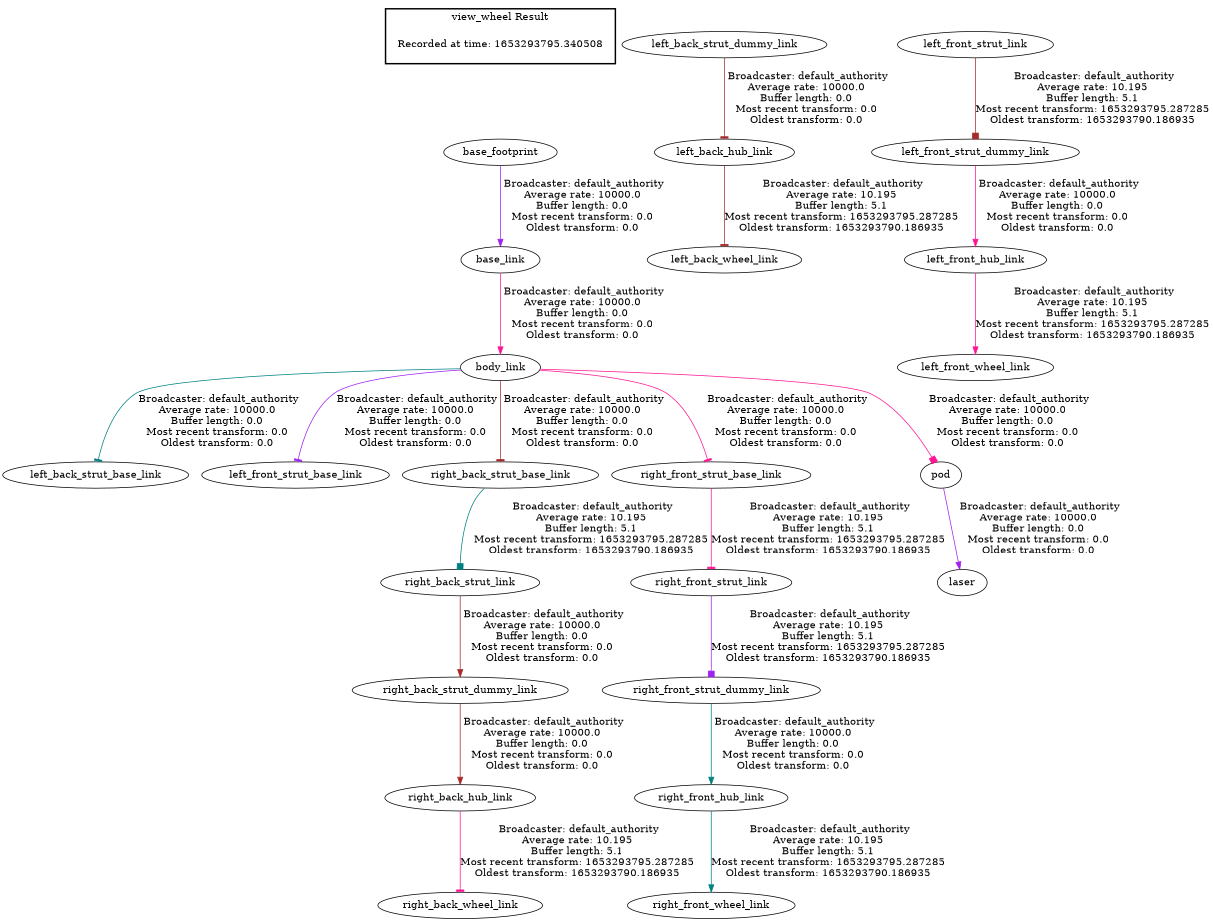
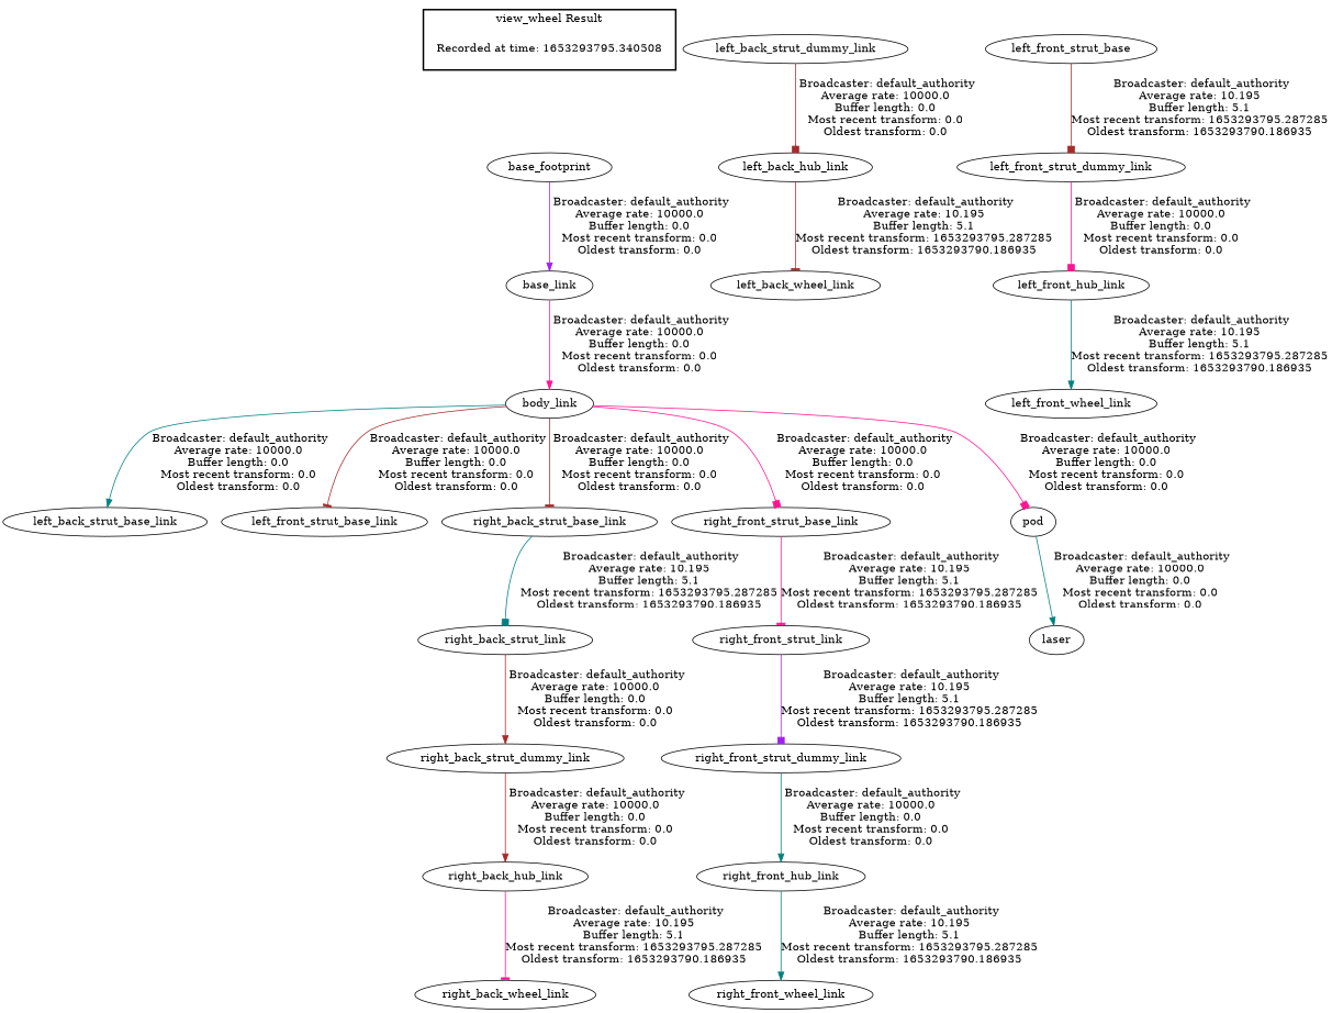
  digraph {
    edge [arrowhead=normal color=brown]
    "Recorded at time: 1653293795.340508" [shape=plaintext]
    base_footprint
    left_back_hub_link
    left_back_wheel_link
    left_back_strut_dummy_link
    body_link
    left_back_strut_base_link
    left_front_strut_base_link
    right_back_strut_base_link
    right_front_strut_base_link
    pod
    right_back_strut_link
    right_front_strut_link
    laser
    left_front_hub_link
    left_front_wheel_link
    left_front_strut_dummy_link
-   left_front_strut_link
+   left_front_strut_link [label=left_front_strut_base]
    right_back_hub_link
    right_back_wheel_link
    right_back_strut_dummy_link
    right_front_hub_link
    right_front_wheel_link
    right_front_strut_dummy_link
    base_link
    subgraph cluster_1 {
      color=black
      label="view_wheel Result"
      style=bold
      "Recorded at time: 1653293795.340508"
    }
    "Recorded at time: 1653293795.340508" -> base_footprint [style=invis arrowhead="" color=""]
    base_footprint -> base_link [color=purple label=" Broadcaster: default_authority\nAverage rate: 10000.0\nBuffer length: 0.0\nMost recent transform: 0.0\nOldest transform: 0.0\n"]
    left_back_hub_link -> left_back_wheel_link [arrowhead=tee label=" Broadcaster: default_authority\nAverage rate: 10.195\nBuffer length: 5.1\nMost recent transform: 1653293795.287285\nOldest transform: 1653293790.186935\n"]
-   left_back_strut_dummy_link -> left_back_hub_link [arrowhead=tee label=" Broadcaster: default_authority\nAverage rate: 10000.0\nBuffer length: 0.0\nMost recent transform: 0.0\nOldest transform: 0.0\n"]
-   body_link -> left_back_strut_base_link [arrowhead=tee color=teal label=" Broadcaster: default_authority\nAverage rate: 10000.0\nBuffer length: 0.0\nMost recent transform: 0.0\nOldest transform: 0.0\n"]
-   body_link -> left_front_strut_base_link [arrowhead=tee color=purple label=" Broadcaster: default_authority\nAverage rate: 10000.0\nBuffer length: 0.0\nMost recent transform: 0.0\nOldest transform: 0.0\n"]
+   left_back_strut_dummy_link -> left_back_hub_link [arrowhead=box label=" Broadcaster: default_authority\nAverage rate: 10000.0\nBuffer length: 0.0\nMost recent transform: 0.0\nOldest transform: 0.0\n"]
+   body_link -> left_back_strut_base_link [color=teal label=" Broadcaster: default_authority\nAverage rate: 10000.0\nBuffer length: 0.0\nMost recent transform: 0.0\nOldest transform: 0.0\n"]
+   body_link -> left_front_strut_base_link [arrowhead=tee label=" Broadcaster: default_authority\nAverage rate: 10000.0\nBuffer length: 0.0\nMost recent transform: 0.0\nOldest transform: 0.0\n"]
    body_link -> right_back_strut_base_link [arrowhead=tee label=" Broadcaster: default_authority\nAverage rate: 10000.0\nBuffer length: 0.0\nMost recent transform: 0.0\nOldest transform: 0.0\n"]
-   body_link -> right_front_strut_base_link [arrowhead=tee color=deeppink label=" Broadcaster: default_authority\nAverage rate: 10000.0\nBuffer length: 0.0\nMost recent transform: 0.0\nOldest transform: 0.0\n"]
+   body_link -> right_front_strut_base_link [arrowhead=box color=deeppink label=" Broadcaster: default_authority\nAverage rate: 10000.0\nBuffer length: 0.0\nMost recent transform: 0.0\nOldest transform: 0.0\n"]
    body_link -> pod [arrowhead=box color=deeppink label=" Broadcaster: default_authority\nAverage rate: 10000.0\nBuffer length: 0.0\nMost recent transform: 0.0\nOldest transform: 0.0\n"]
    right_back_strut_base_link -> right_back_strut_link [arrowhead=box color=teal label=" Broadcaster: default_authority\nAverage rate: 10.195\nBuffer length: 5.1\nMost recent transform: 1653293795.287285\nOldest transform: 1653293790.186935\n"]
    right_front_strut_base_link -> right_front_strut_link [arrowhead=tee color=deeppink label=" Broadcaster: default_authority\nAverage rate: 10.195\nBuffer length: 5.1\nMost recent transform: 1653293795.287285\nOldest transform: 1653293790.186935\n"]
-   pod -> laser [color=purple label=" Broadcaster: default_authority\nAverage rate: 10000.0\nBuffer length: 0.0\nMost recent transform: 0.0\nOldest transform: 0.0\n"]
+   pod -> laser [color=teal label=" Broadcaster: default_authority\nAverage rate: 10000.0\nBuffer length: 0.0\nMost recent transform: 0.0\nOldest transform: 0.0\n"]
    right_back_strut_link -> right_back_strut_dummy_link [label=" Broadcaster: default_authority\nAverage rate: 10000.0\nBuffer length: 0.0\nMost recent transform: 0.0\nOldest transform: 0.0\n"]
    right_front_strut_link -> right_front_strut_dummy_link [arrowhead=box color=purple label=" Broadcaster: default_authority\nAverage rate: 10.195\nBuffer length: 5.1\nMost recent transform: 1653293795.287285\nOldest transform: 1653293790.186935\n"]
-   left_front_hub_link -> left_front_wheel_link [color=deeppink label=" Broadcaster: default_authority\nAverage rate: 10.195\nBuffer length: 5.1\nMost recent transform: 1653293795.287285\nOldest transform: 1653293790.186935\n"]
-   left_front_strut_dummy_link -> left_front_hub_link [color=deeppink label=" Broadcaster: default_authority\nAverage rate: 10000.0\nBuffer length: 0.0\nMost recent transform: 0.0\nOldest transform: 0.0\n"]
+   left_front_hub_link -> left_front_wheel_link [color=teal label=" Broadcaster: default_authority\nAverage rate: 10.195\nBuffer length: 5.1\nMost recent transform: 1653293795.287285\nOldest transform: 1653293790.186935\n"]
+   left_front_strut_dummy_link -> left_front_hub_link [arrowhead=box color=deeppink label=" Broadcaster: default_authority\nAverage rate: 10000.0\nBuffer length: 0.0\nMost recent transform: 0.0\nOldest transform: 0.0\n"]
    left_front_strut_link -> left_front_strut_dummy_link [arrowhead=box label=" Broadcaster: default_authority\nAverage rate: 10.195\nBuffer length: 5.1\nMost recent transform: 1653293795.287285\nOldest transform: 1653293790.186935\n"]
    right_back_hub_link -> right_back_wheel_link [arrowhead=tee color=deeppink label=" Broadcaster: default_authority\nAverage rate: 10.195\nBuffer length: 5.1\nMost recent transform: 1653293795.287285\nOldest transform: 1653293790.186935\n"]
    right_back_strut_dummy_link -> right_back_hub_link [label=" Broadcaster: default_authority\nAverage rate: 10000.0\nBuffer length: 0.0\nMost recent transform: 0.0\nOldest transform: 0.0\n"]
    right_front_hub_link -> right_front_wheel_link [color=teal label=" Broadcaster: default_authority\nAverage rate: 10.195\nBuffer length: 5.1\nMost recent transform: 1653293795.287285\nOldest transform: 1653293790.186935\n"]
    right_front_strut_dummy_link -> right_front_hub_link [color=teal label=" Broadcaster: default_authority\nAverage rate: 10000.0\nBuffer length: 0.0\nMost recent transform: 0.0\nOldest transform: 0.0\n"]
    base_link -> body_link [color=deeppink label=" Broadcaster: default_authority\nAverage rate: 10000.0\nBuffer length: 0.0\nMost recent transform: 0.0\nOldest transform: 0.0\n"]
  }
